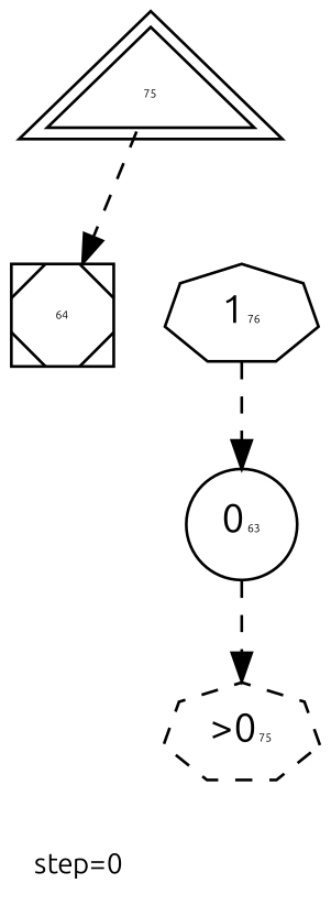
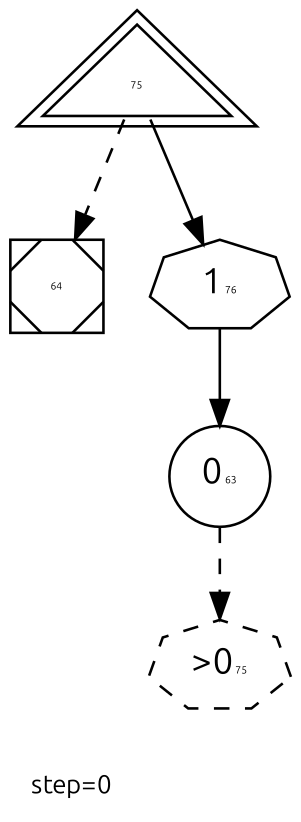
  digraph {
    fontname=Ubuntu
    fontsize=10
    label="step=0"
    labeljust=left
    labelloc=bottom
    node [color=black fontname=Ubuntu labelfontcolor=black peripheries=1 shape=septagon]
    edge [color=black fontname=Ubuntu]
    n1 [label=<0<FONT POINT-SIZE='4'>63</FONT>> shape=circle]
    n2 [label=<&gt;0<FONT POINT-SIZE='4'>75</FONT>> style=dashed labelfontcolor=""]
    n3 [label=<<FONT POINT-SIZE='4'>64</FONT>> shape=Msquare]
    n4 [label=<<FONT POINT-SIZE='4'>75</FONT>> peripheries=2 shape=triangle]
    n5 [label=<1<FONT POINT-SIZE='4'>76</FONT>> labelfontcolor=""]
    n1 -> n2 [style=dashed]
    n4 -> n3 [style=dashed]
-   n5 -> n1 [style=dashed]
+   n4 -> n5
+   n5 -> n1
  }
